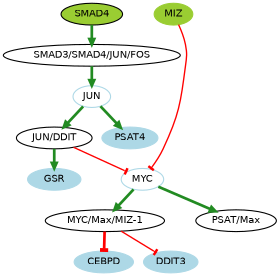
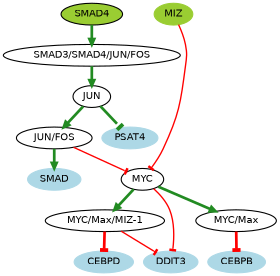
  digraph {
    node [color=black fillcolor=white fontname=Helvetica fontsize=18 shape=ellipse style="filled, bold"]
    edge [arrowhead=normal color=forestgreen dir=forward penwidth=5.0 sign=1 weight=1.0]
    CEBPD [color=lightblue fillcolor=lightblue]
    "MYC/Max/MIZ-1"
    DDIT3 [color=lightblue fillcolor=lightblue]
-   GSR [color=lightblue fillcolor=lightblue]
-   "JUN/FOS" [label="JUN/DDIT"]
-   MYC [color=lightblue]
-   "MYC/Max" [label="PSAT/Max"]
+   GSR [color=lightblue fillcolor=lightblue label=SMAD]
+   "JUN/FOS"
+   MYC
+   "MYC/Max"
+   CEBPB [color=lightblue fillcolor=lightblue]
    n9 [color=olivedrab3 fillcolor=olivedrab3 label=MIZ]
-   JUN [color=lightblue]
+   JUN
    n11 [color=lightblue fillcolor=lightblue label=PSAT4]
    "SMAD3/SMAD4/JUN/FOS"
    SMAD4 [fillcolor=olivedrab3]
    "MYC/Max/MIZ-1" -> CEBPD [arrowhead=tee color=red sign=-1]
    "MYC/Max/MIZ-1" -> DDIT3 [arrowhead=tee color=red penwidth=2.5 sign=-1 weight=0.5]
    "JUN/FOS" -> GSR
    "JUN/FOS" -> MYC [arrowhead=tee color=red penwidth=2.5 sign=-1 weight=0.5]
    MYC -> "MYC/Max/MIZ-1"
+   MYC -> DDIT3 [arrowhead=tee color=red penwidth=2.5 sign=-1 weight=0.5]
    MYC -> "MYC/Max"
+   "MYC/Max" -> CEBPB [arrowhead=tee color=red sign=-1]
    n9 -> MYC [arrowhead=tee color=red penwidth=2.5 sign=-1 weight=0.5]
    JUN -> "JUN/FOS"
-   JUN -> n11
+   JUN -> n11 [arrowhead=tee]
    "SMAD3/SMAD4/JUN/FOS" -> JUN
    SMAD4 -> "SMAD3/SMAD4/JUN/FOS"
  }
